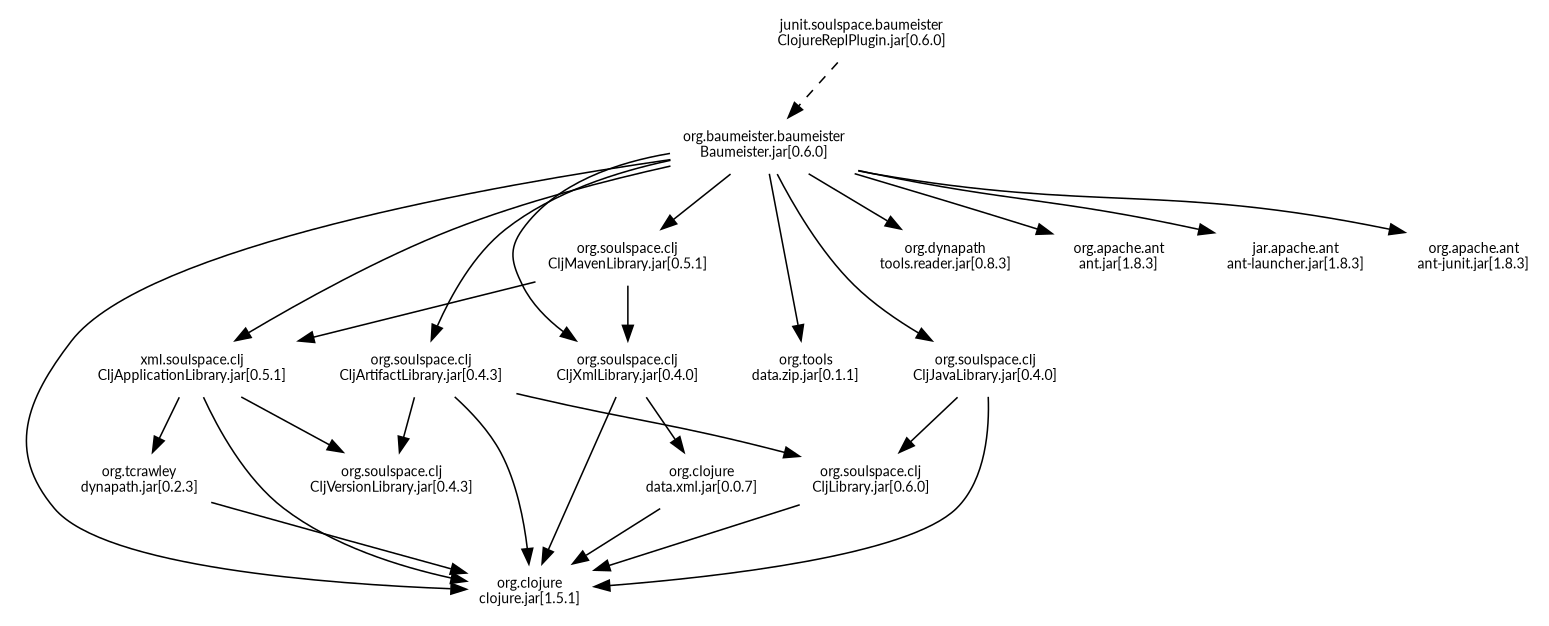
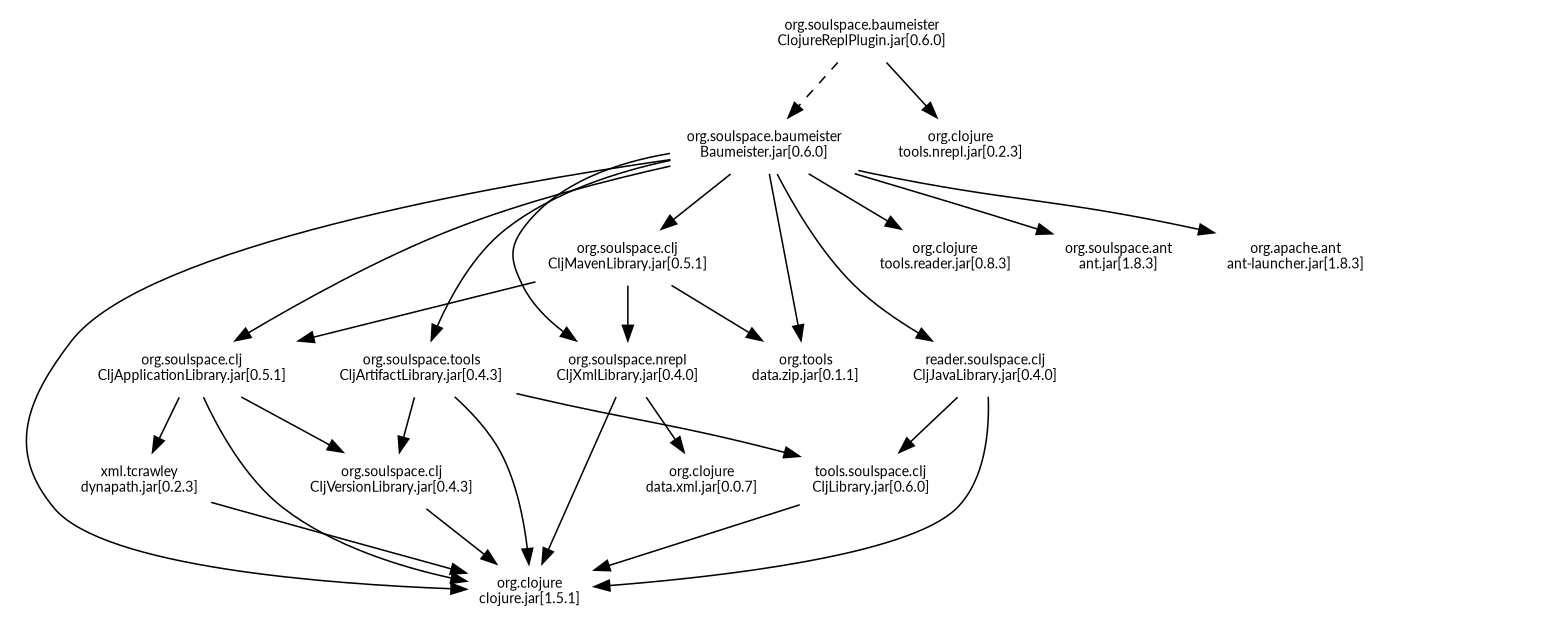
  digraph {
    fontname=Lato
    outputmode=nodefirst
    node [fontname=Lato fontsize=9 shape=plaintext]
    edge [color=black fontname=Lato]
-   n1 [label="junit.soulspace.baumeister\nClojureReplPlugin.jar[0.6.0]"]
-   n2 [label="org.baumeister.baumeister\nBaumeister.jar[0.6.0]"]
+   n1 [label="org.soulspace.baumeister\nClojureReplPlugin.jar[0.6.0]"]
+   n2 [label="org.soulspace.baumeister\nBaumeister.jar[0.6.0]"]
+   n3 [label="org.clojure\ntools.nrepl.jar[0.2.3]"]
    n4 [label="org.clojure\nclojure.jar[1.5.1]"]
-   n5 [label="xml.soulspace.clj\nCljApplicationLibrary.jar[0.5.1]"]
-   n6 [label="org.soulspace.clj\nCljArtifactLibrary.jar[0.4.3]"]
+   n5 [label="org.soulspace.clj\nCljApplicationLibrary.jar[0.5.1]"]
+   n6 [label="org.soulspace.tools\nCljArtifactLibrary.jar[0.4.3]"]
    n7 [label="org.soulspace.clj\nCljMavenLibrary.jar[0.5.1]"]
    n8 [label="org.tools\ndata.zip.jar[0.1.1]"]
-   n9 [label="org.soulspace.clj\nCljXmlLibrary.jar[0.4.0]"]
-   n10 [label="org.soulspace.clj\nCljJavaLibrary.jar[0.4.0]"]
-   n11 [label="org.dynapath\ntools.reader.jar[0.8.3]"]
-   n12 [label="org.apache.ant\nant.jar[1.8.3]"]
-   n13 [label="jar.apache.ant\nant-launcher.jar[1.8.3]"]
-   n14 [label="org.apache.ant\nant-junit.jar[1.8.3]"]
-   n15 [label="org.tcrawley\ndynapath.jar[0.2.3]"]
+   n9 [label="org.soulspace.nrepl\nCljXmlLibrary.jar[0.4.0]"]
+   n10 [label="reader.soulspace.clj\nCljJavaLibrary.jar[0.4.0]"]
+   n11 [label="org.clojure\ntools.reader.jar[0.8.3]"]
+   n12 [label="org.soulspace.ant\nant.jar[1.8.3]"]
+   n13 [label="org.apache.ant\nant-launcher.jar[1.8.3]"]
+   n15 [label="xml.tcrawley\ndynapath.jar[0.2.3]"]
    n16 [label="org.soulspace.clj\nCljVersionLibrary.jar[0.4.3]"]
-   n17 [label="org.soulspace.clj\nCljLibrary.jar[0.6.0]"]
+   n17 [label="tools.soulspace.clj\nCljLibrary.jar[0.6.0]"]
    n18 [label="org.clojure\ndata.xml.jar[0.0.7]"]
    n1 -> n2 [style=dashed]
+   n1 -> n3
    n2 -> n4
    n2 -> n5
    n2 -> n6
    n2 -> n7
    n2 -> n8
    n2 -> n9
    n2 -> n10
    n2 -> n11
    n2 -> n12
    n2 -> n13
-   n2 -> n14
    n5 -> n4
    n5 -> n15
    n5 -> n16
    n6 -> n4
    n6 -> n16
    n6 -> n17
    n7 -> n5
+   n7 -> n8
    n7 -> n9
    n9 -> n4
    n9 -> n18
    n10 -> n4
    n10 -> n17
    n15 -> n4
-   n18 -> n4
+   n16 -> n4
    n17 -> n4
  }
